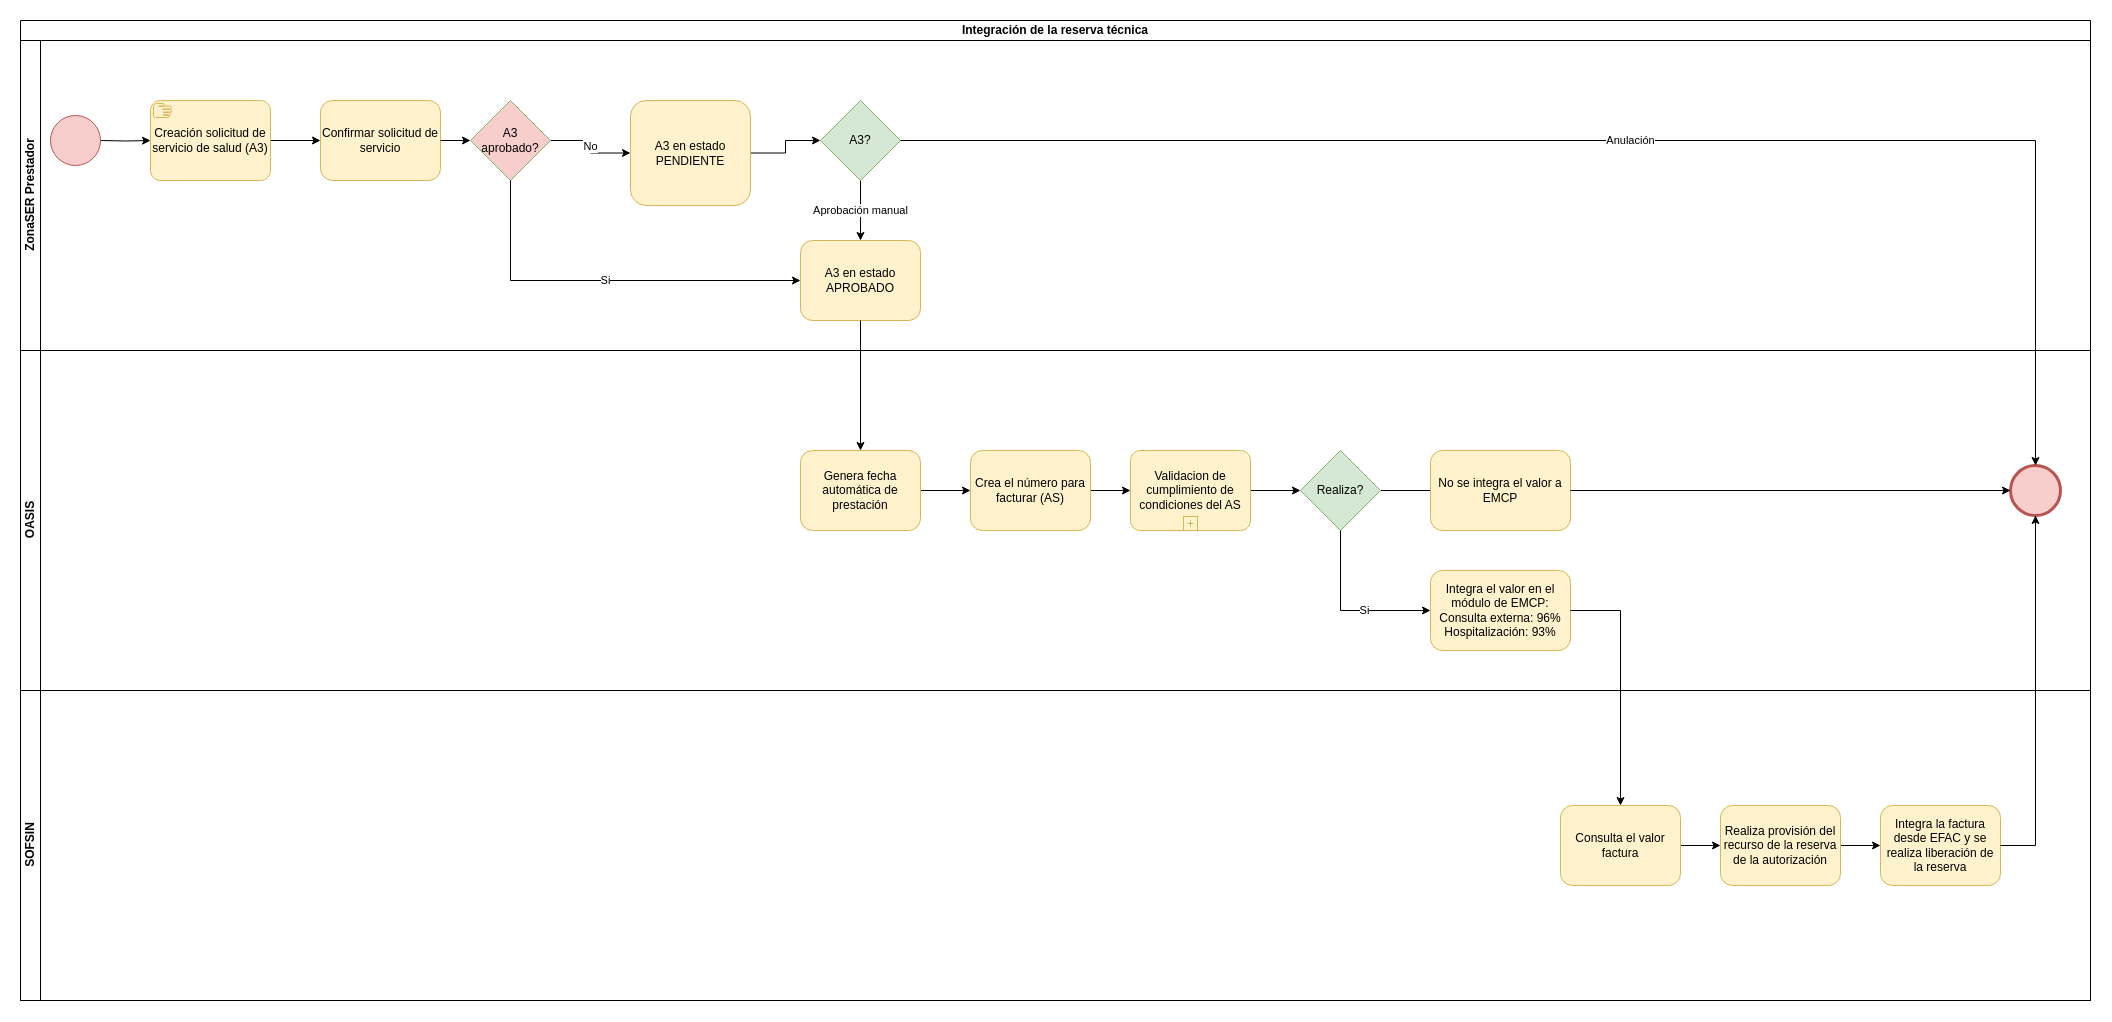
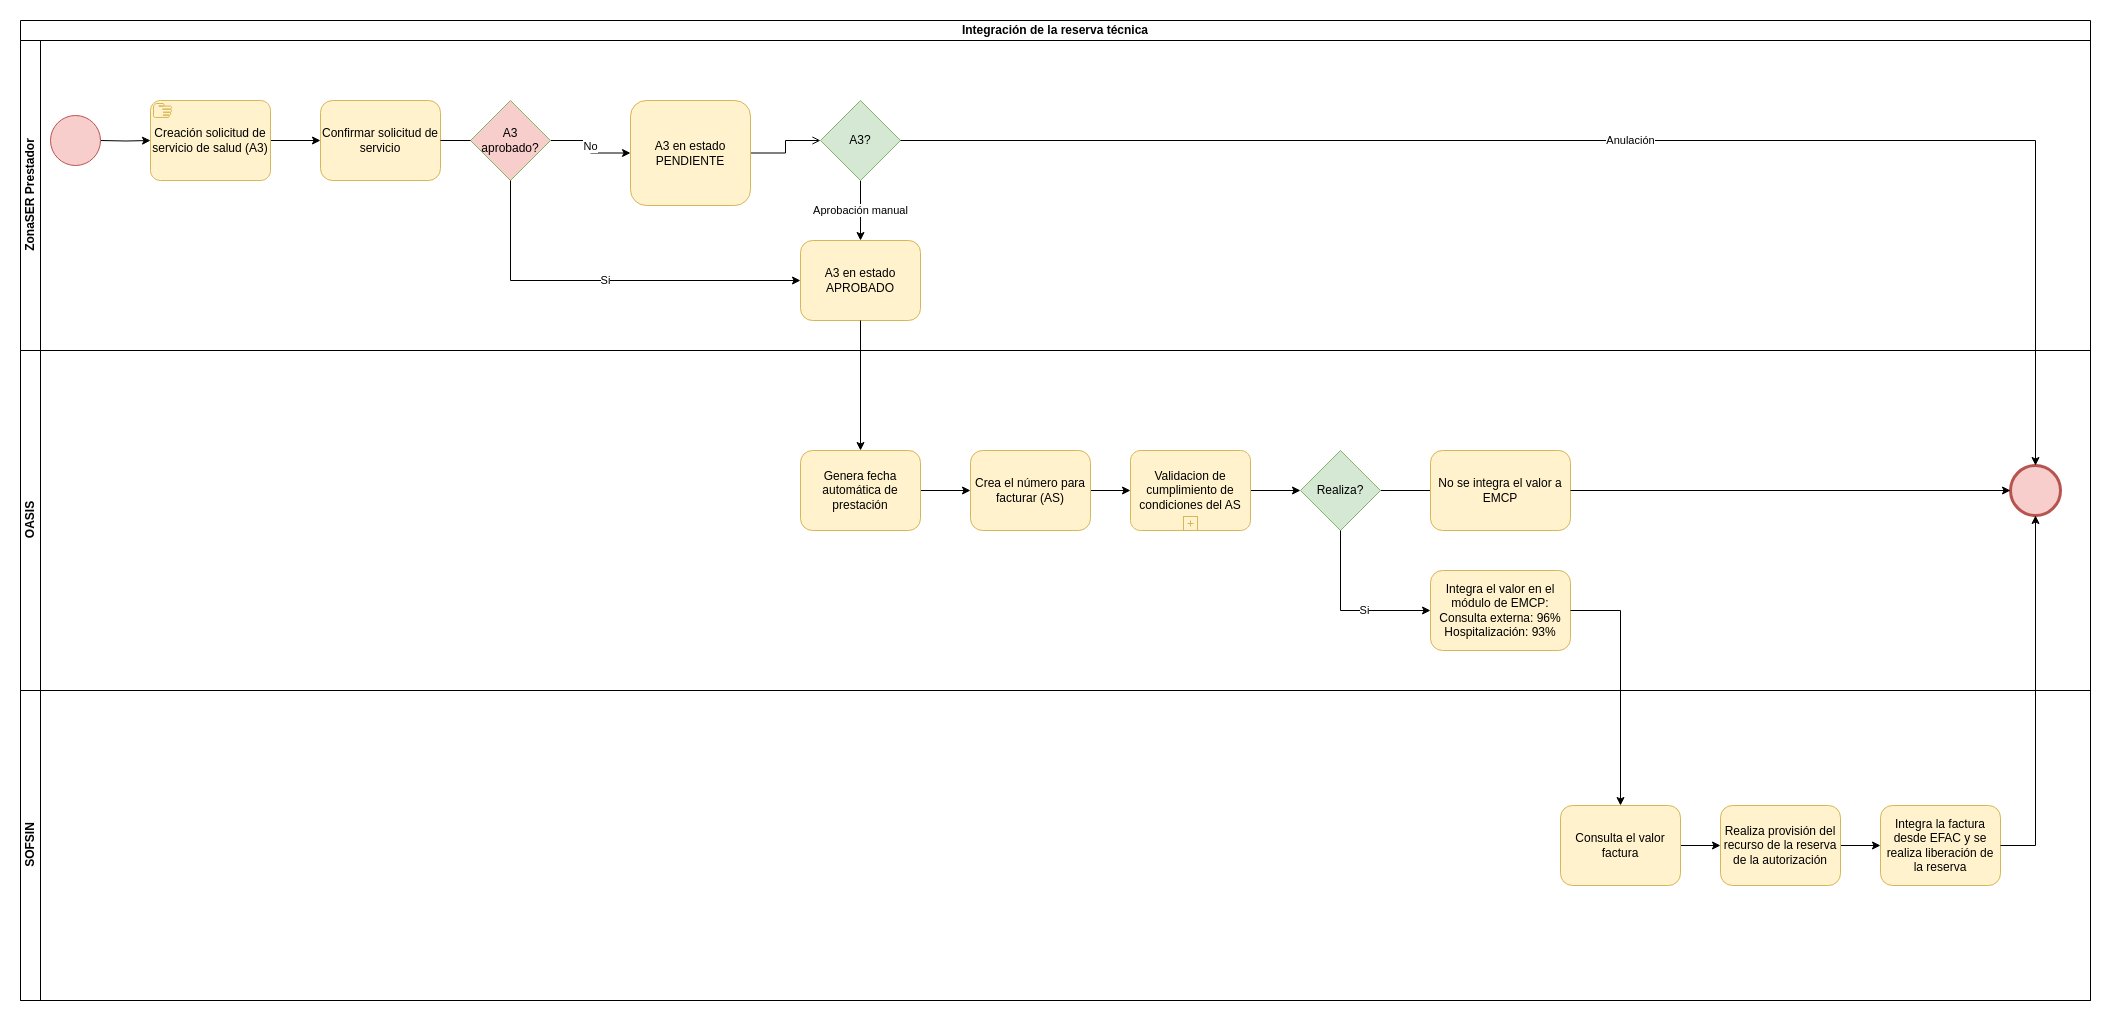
  <mxCell id="0" />
  <mxCell id="1" parent="0" />
  <mxCell id="2" value="Integración de la reserva técnica" style="swimlane;html=1;childLayout=stackLayout;resizeParent=1;resizeParentMax=0;horizontal=1;startSize=20;horizontalStack=0;whiteSpace=wrap;" parent="1" vertex="1"><mxGeometry x="20" y="20" width="2070" height="980" as="geometry" /></mxCell>
  <mxCell id="3" value="ZonaSER Prestador" style="swimlane;html=1;startSize=20;horizontal=0;" parent="2" vertex="1"><mxGeometry y="20" width="2070" height="310" as="geometry" /></mxCell>
  <mxCell id="4" value="Confirmar solicitud de servicio" style="shape=ext;rounded=1;html=1;whiteSpace=wrap;fillColor=#fff2cc;strokeColor=#d6b656;" parent="3" vertex="1"><mxGeometry x="300" y="60" width="120" height="80" as="geometry" /></mxCell>
  <mxCell id="5" style="edgeStyle=orthogonalEdgeStyle;rounded=0;html=1;jettySize=auto;orthogonalLoop=1;entryX=0;entryY=0.5;entryDx=0;entryDy=0;entryPerimeter=0;" parent="3" target="10" edge="1"><mxGeometry relative="1" as="geometry"><mxPoint x="80" y="100" as="sourcePoint" /><mxPoint x="130" y="100" as="targetPoint" /></mxGeometry></mxCell>
  <mxCell id="6" value="No" style="edgeStyle=orthogonalEdgeStyle;rounded=0;orthogonalLoop=1;jettySize=auto;html=1;entryX=0;entryY=0.5;entryDx=0;entryDy=0;" edge="1" parent="3" source="7" target="12"><mxGeometry relative="1" as="geometry" /></mxCell>
  <mxCell id="7" value="A3 &lt;br&gt;aprobado?" style="rhombus;whiteSpace=wrap;html=1;fillColor=#f8cecc;strokeColor=#82b366;" parent="3" vertex="1"><mxGeometry x="450" y="60" width="80" height="80" as="geometry" /></mxCell>
- <mxCell id="8" style="edgeStyle=orthogonalEdgeStyle;rounded=0;orthogonalLoop=1;jettySize=auto;html=1;" parent="3" source="4" target="7" edge="1"><mxGeometry relative="1" as="geometry"><mxPoint x="490" y="100" as="targetPoint" /></mxGeometry></mxCell>
+ <mxCell id="8" style="edgeStyle=orthogonalEdgeStyle;rounded=0;orthogonalLoop=1;jettySize=auto;html=1;endArrow=none;" parent="3" source="4" target="7" edge="1"><mxGeometry relative="1" as="geometry"><mxPoint x="490" y="100" as="targetPoint" /></mxGeometry></mxCell>
  <mxCell id="9" style="edgeStyle=orthogonalEdgeStyle;rounded=0;orthogonalLoop=1;jettySize=auto;html=1;entryX=0;entryY=0.5;entryDx=0;entryDy=0;" parent="3" source="10" target="4" edge="1"><mxGeometry relative="1" as="geometry"><mxPoint x="240" y="165" as="targetPoint" /></mxGeometry></mxCell>
  <mxCell id="10" value="Creación solicitud de servicio de salud (A3)" style="points=[[0.25,0,0],[0.5,0,0],[0.75,0,0],[1,0.25,0],[1,0.5,0],[1,0.75,0],[0.75,1,0],[0.5,1,0],[0.25,1,0],[0,0.75,0],[0,0.5,0],[0,0.25,0]];shape=mxgraph.bpmn.task;whiteSpace=wrap;rectStyle=rounded;size=10;html=1;container=1;expand=0;collapsible=0;taskMarker=manual;fillColor=#fff2cc;strokeColor=#d6b656;" parent="3" vertex="1"><mxGeometry x="130" y="60" width="120" height="80" as="geometry" /></mxCell>
- <mxCell id="11" style="edgeStyle=orthogonalEdgeStyle;rounded=0;orthogonalLoop=1;jettySize=auto;html=1;entryX=0;entryY=0.5;entryDx=0;entryDy=0;" edge="1" parent="3" source="12" target="17"><mxGeometry relative="1" as="geometry"><mxPoint x="780" y="100" as="targetPoint" /></mxGeometry></mxCell>
+ <mxCell id="11" style="edgeStyle=orthogonalEdgeStyle;rounded=0;orthogonalLoop=1;jettySize=auto;html=1;entryX=0;entryY=0.5;entryDx=0;entryDy=0;endArrow=open;" edge="1" parent="3" source="12" target="17"><mxGeometry relative="1" as="geometry"><mxPoint x="780" y="100" as="targetPoint" /></mxGeometry></mxCell>
  <mxCell id="12" value="A3 en estado PENDIENTE" style="shape=ext;rounded=1;html=1;whiteSpace=wrap;fillColor=#fff2cc;strokeColor=#d6b656;" parent="3" vertex="1"><mxGeometry x="610" y="60" width="120" height="105" as="geometry" /></mxCell>
  <mxCell id="13" value="" style="shape=mxgraph.bpmn.shape;html=1;verticalLabelPosition=bottom;labelBackgroundColor=#ffffff;verticalAlign=top;perimeter=ellipsePerimeter;outline=standard;symbol=general;fillColor=#f8cecc;strokeColor=#b85450;" parent="3" vertex="1"><mxGeometry x="30" y="75" width="50" height="50" as="geometry" /></mxCell>
  <mxCell id="14" value="A3 en estado APROBADO" style="shape=ext;rounded=1;html=1;whiteSpace=wrap;fillColor=#fff2cc;strokeColor=#d6b656;" vertex="1" parent="3"><mxGeometry x="780" y="200" width="120" height="80" as="geometry" /></mxCell>
  <mxCell id="15" value="Si" style="edgeStyle=orthogonalEdgeStyle;rounded=0;orthogonalLoop=1;jettySize=auto;html=1;entryX=0;entryY=0.5;entryDx=0;entryDy=0;" parent="3" source="7" edge="1" target="14"><mxGeometry relative="1" as="geometry"><mxPoint x="490" y="320" as="targetPoint" /><Array as="points"><mxPoint x="490" y="240" /></Array></mxGeometry></mxCell>
  <mxCell id="16" value="Aprobación manual" style="edgeStyle=orthogonalEdgeStyle;rounded=0;orthogonalLoop=1;jettySize=auto;html=1;" edge="1" parent="3" source="17"><mxGeometry relative="1" as="geometry"><mxPoint x="840" y="200" as="targetPoint" /><Array as="points"><mxPoint x="840" y="200" /></Array><mxPoint as="offset" /></mxGeometry></mxCell>
  <mxCell id="17" value="A3?" style="rhombus;whiteSpace=wrap;html=1;fillColor=#d5e8d4;strokeColor=#82b366;" vertex="1" parent="3"><mxGeometry x="800" y="60" width="80" height="80" as="geometry" /></mxCell>
  <mxCell id="18" value="OASIS" style="swimlane;html=1;startSize=20;horizontal=0;" parent="2" vertex="1"><mxGeometry y="330" width="2070" height="340" as="geometry" /></mxCell>
  <mxCell id="19" style="edgeStyle=orthogonalEdgeStyle;rounded=0;orthogonalLoop=1;jettySize=auto;html=1;entryX=0;entryY=0.5;entryDx=0;entryDy=0;" edge="1" parent="18" source="20" target="22"><mxGeometry relative="1" as="geometry"><mxPoint x="950" y="140" as="targetPoint" /></mxGeometry></mxCell>
  <mxCell id="20" value="Genera fecha automática de prestación" style="shape=ext;rounded=1;html=1;whiteSpace=wrap;fillColor=#fff2cc;strokeColor=#d6b656;" vertex="1" parent="18"><mxGeometry x="780" y="100" width="120" height="80" as="geometry" /></mxCell>
  <mxCell id="21" style="edgeStyle=orthogonalEdgeStyle;rounded=0;orthogonalLoop=1;jettySize=auto;html=1;entryX=0;entryY=0.5;entryDx=0;entryDy=0;entryPerimeter=0;" edge="1" parent="18" source="22" target="24"><mxGeometry relative="1" as="geometry"><mxPoint x="1100" y="140" as="targetPoint" /></mxGeometry></mxCell>
  <mxCell id="22" value="Crea el número para facturar (AS)" style="shape=ext;rounded=1;html=1;whiteSpace=wrap;fillColor=#fff2cc;strokeColor=#d6b656;" vertex="1" parent="18"><mxGeometry x="950" y="100" width="120" height="80" as="geometry" /></mxCell>
  <mxCell id="23" style="edgeStyle=orthogonalEdgeStyle;rounded=0;orthogonalLoop=1;jettySize=auto;html=1;" edge="1" parent="18" source="24" target="26"><mxGeometry relative="1" as="geometry"><mxPoint x="1300" y="140" as="targetPoint" /></mxGeometry></mxCell>
  <mxCell id="24" value="Validacion de cumplimiento de condiciones del AS" style="points=[[0.25,0,0],[0.5,0,0],[0.75,0,0],[1,0.25,0],[1,0.5,0],[1,0.75,0],[0.75,1,0],[0.5,1,0],[0.25,1,0],[0,0.75,0],[0,0.5,0],[0,0.25,0]];shape=mxgraph.bpmn.task;whiteSpace=wrap;rectStyle=rounded;size=10;html=1;container=1;expand=0;collapsible=0;taskMarker=abstract;isLoopSub=1;fillColor=#fff2cc;strokeColor=#d6b656;" vertex="1" parent="18"><mxGeometry x="1110" y="100" width="120" height="80" as="geometry" /></mxCell>
  <mxCell id="25" style="edgeStyle=orthogonalEdgeStyle;rounded=0;orthogonalLoop=1;jettySize=auto;html=1;" edge="1" parent="18" source="26"><mxGeometry relative="1" as="geometry"><mxPoint x="1480" y="140" as="targetPoint" /></mxGeometry></mxCell>
  <mxCell id="26" value="Realiza?" style="rhombus;whiteSpace=wrap;html=1;fillColor=#d5e8d4;strokeColor=#82b366;" vertex="1" parent="18"><mxGeometry x="1280" y="100" width="80" height="80" as="geometry" /></mxCell>
  <mxCell id="27" value="Integra el valor en el módulo de EMCP:&lt;br&gt;Consulta externa: 96%&lt;br&gt;Hospitalización: 93%" style="shape=ext;rounded=1;html=1;whiteSpace=wrap;fillColor=#fff2cc;strokeColor=#d6b656;" vertex="1" parent="18"><mxGeometry x="1410" y="220" width="140" height="80" as="geometry" /></mxCell>
  <mxCell id="28" value="Si" style="edgeStyle=orthogonalEdgeStyle;rounded=0;orthogonalLoop=1;jettySize=auto;html=1;entryX=0;entryY=0.5;entryDx=0;entryDy=0;exitX=0.5;exitY=1;exitDx=0;exitDy=0;" edge="1" parent="18" source="26" target="27"><mxGeometry x="0.222" relative="1" as="geometry"><mxPoint x="1310" y="290" as="targetPoint" /><Array as="points"><mxPoint x="1320" y="260" /></Array><mxPoint as="offset" /></mxGeometry></mxCell>
  <mxCell id="29" value="No se integra el valor a EMCP" style="shape=ext;rounded=1;html=1;whiteSpace=wrap;fillColor=#fff2cc;strokeColor=#d6b656;" vertex="1" parent="18"><mxGeometry x="1410" y="100" width="140" height="80" as="geometry" /></mxCell>
  <mxCell id="30" value="" style="shape=mxgraph.bpmn.shape;html=1;verticalLabelPosition=bottom;labelBackgroundColor=#ffffff;verticalAlign=top;perimeter=ellipsePerimeter;outline=standard;symbol=general;strokeWidth=3;fillColor=#f8cecc;strokeColor=#b85450;" vertex="1" parent="18"><mxGeometry x="1990" y="115" width="50" height="50" as="geometry" /></mxCell>
  <mxCell id="31" style="edgeStyle=orthogonalEdgeStyle;rounded=0;orthogonalLoop=1;jettySize=auto;html=1;" edge="1" parent="18" source="29" target="30"><mxGeometry relative="1" as="geometry" /></mxCell>
  <mxCell id="32" style="edgeStyle=orthogonalEdgeStyle;rounded=0;orthogonalLoop=1;jettySize=auto;html=1;" edge="1" parent="2" source="14" target="20"><mxGeometry relative="1" as="geometry" /></mxCell>
  <mxCell id="33" style="edgeStyle=orthogonalEdgeStyle;rounded=0;orthogonalLoop=1;jettySize=auto;html=1;entryX=0.5;entryY=0;entryDx=0;entryDy=0;" edge="1" parent="2" source="27" target="36"><mxGeometry relative="1" as="geometry"><Array as="points"><mxPoint x="1600" y="590" /></Array></mxGeometry></mxCell>
  <mxCell id="34" value="SOFSIN" style="swimlane;html=1;startSize=20;horizontal=0;" parent="2" vertex="1"><mxGeometry y="670" width="2070" height="310" as="geometry" /></mxCell>
  <mxCell id="35" style="edgeStyle=orthogonalEdgeStyle;rounded=0;orthogonalLoop=1;jettySize=auto;html=1;" edge="1" parent="34" source="36" target="38"><mxGeometry relative="1" as="geometry"><mxPoint x="1780" y="155" as="targetPoint" /></mxGeometry></mxCell>
  <mxCell id="36" value="Consulta el valor factura" style="shape=ext;rounded=1;html=1;whiteSpace=wrap;fillColor=#fff2cc;strokeColor=#d6b656;" vertex="1" parent="34"><mxGeometry x="1540" y="115" width="120" height="80" as="geometry" /></mxCell>
  <mxCell id="37" style="edgeStyle=orthogonalEdgeStyle;rounded=0;orthogonalLoop=1;jettySize=auto;html=1;" edge="1" parent="34" source="38" target="39"><mxGeometry relative="1" as="geometry"><mxPoint x="2030" y="155" as="targetPoint" /></mxGeometry></mxCell>
  <mxCell id="38" value="Realiza provisión del recurso de la reserva de la autorización" style="shape=ext;rounded=1;html=1;whiteSpace=wrap;fillColor=#fff2cc;strokeColor=#d6b656;" vertex="1" parent="34"><mxGeometry x="1700" y="115" width="120" height="80" as="geometry" /></mxCell>
  <mxCell id="39" value="Integra la factura desde EFAC y se realiza liberación de la reserva" style="shape=ext;rounded=1;html=1;whiteSpace=wrap;fillColor=#fff2cc;strokeColor=#d6b656;" vertex="1" parent="34"><mxGeometry x="1860" y="115" width="120" height="80" as="geometry" /></mxCell>
  <mxCell id="40" style="edgeStyle=orthogonalEdgeStyle;rounded=0;orthogonalLoop=1;jettySize=auto;html=1;" edge="1" parent="2" source="39" target="30"><mxGeometry relative="1" as="geometry" /></mxCell>
  <mxCell id="41" value="Anulación" style="edgeStyle=orthogonalEdgeStyle;rounded=0;orthogonalLoop=1;jettySize=auto;html=1;entryX=0.5;entryY=0;entryDx=0;entryDy=0;" edge="1" parent="2" source="17" target="30"><mxGeometry relative="1" as="geometry"><mxPoint x="1020" y="140" as="targetPoint" /></mxGeometry></mxCell>
